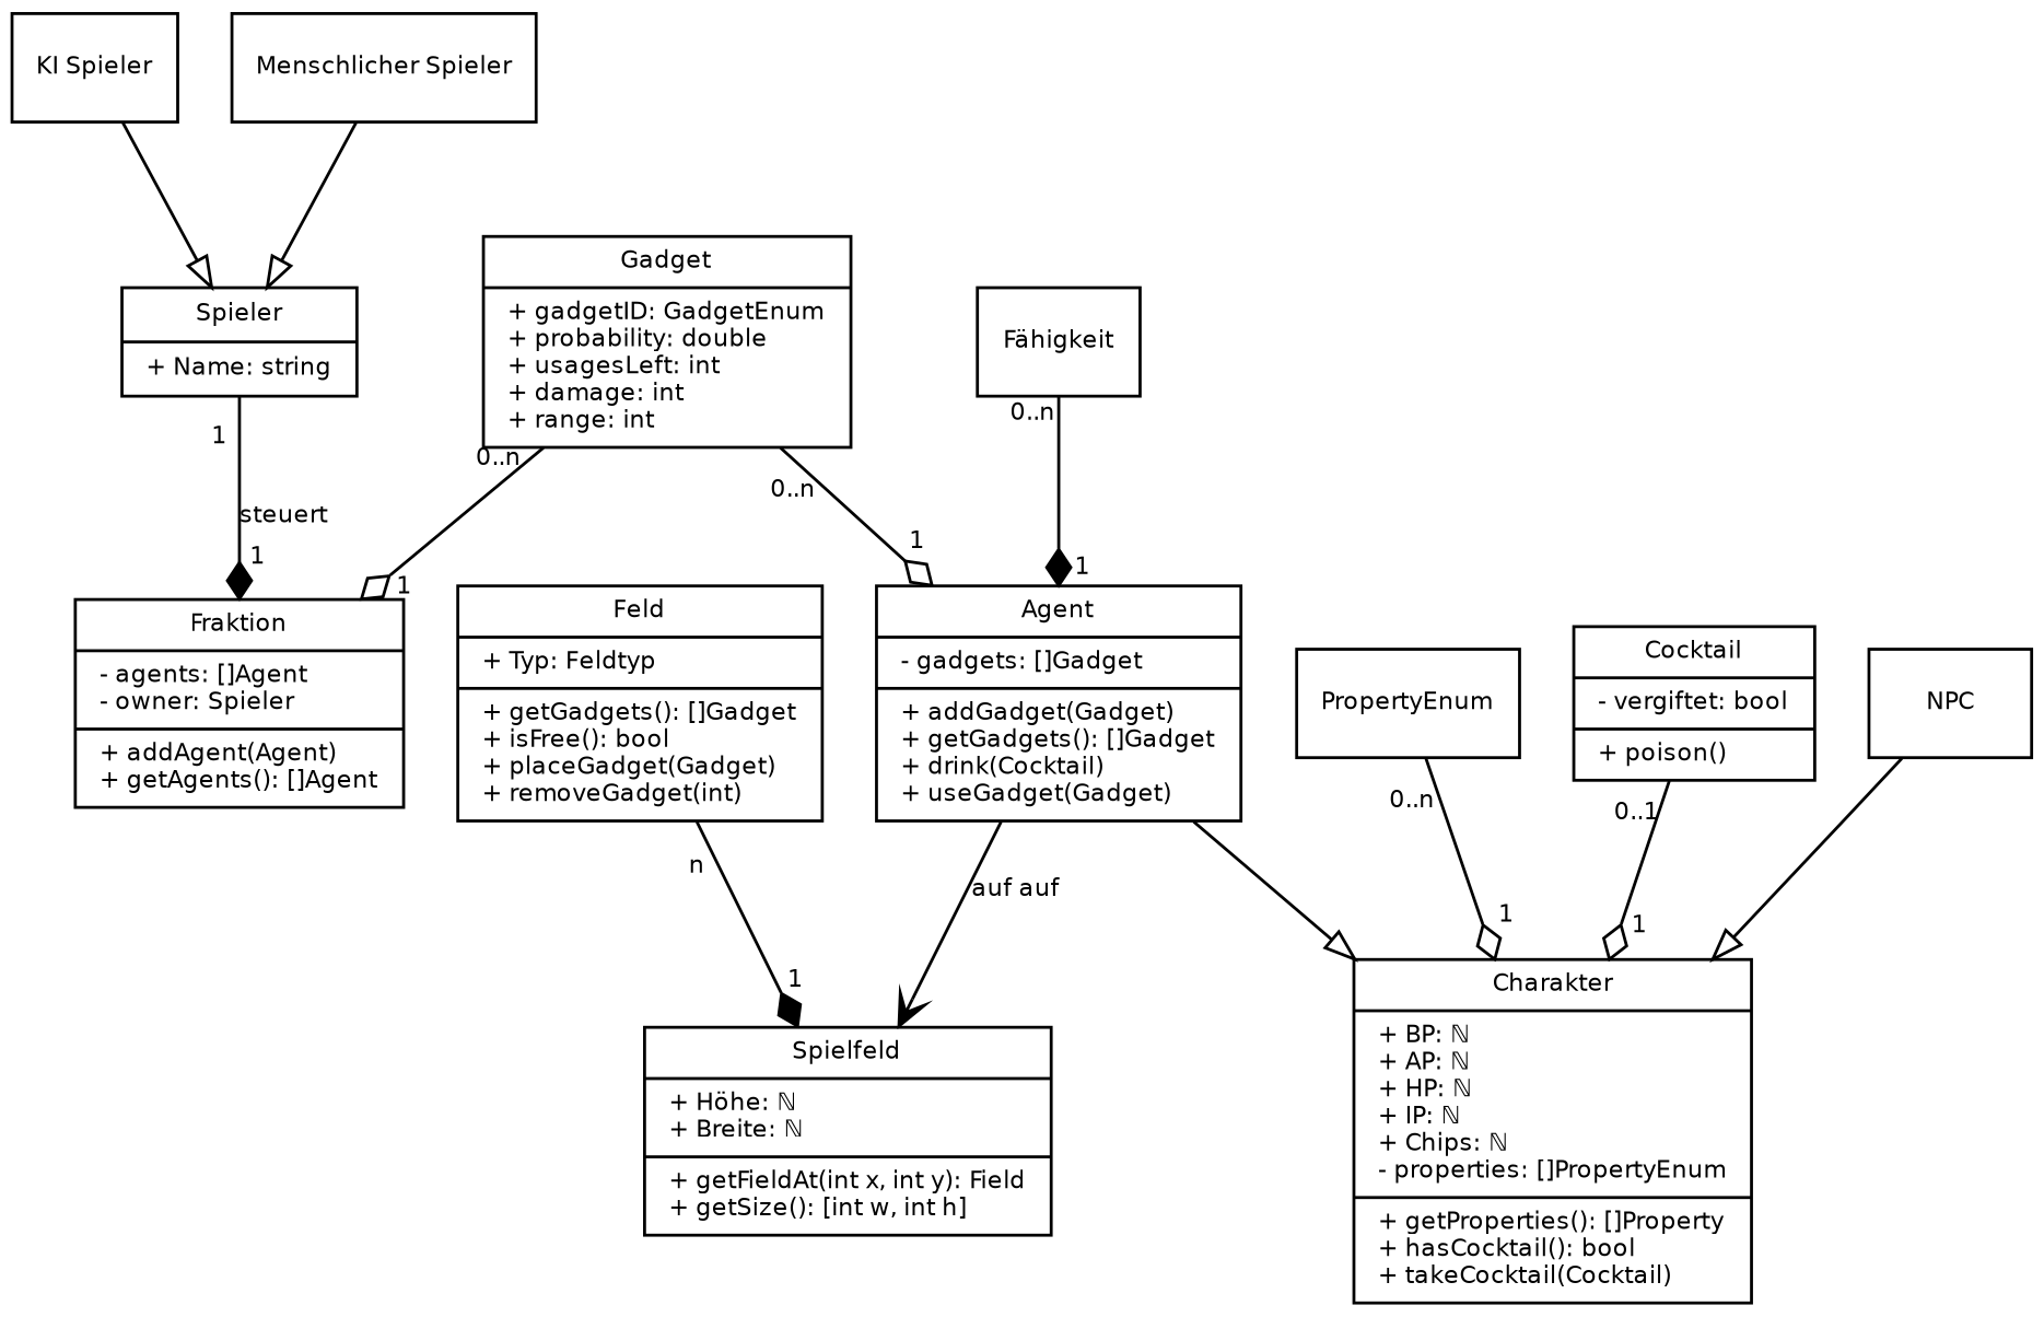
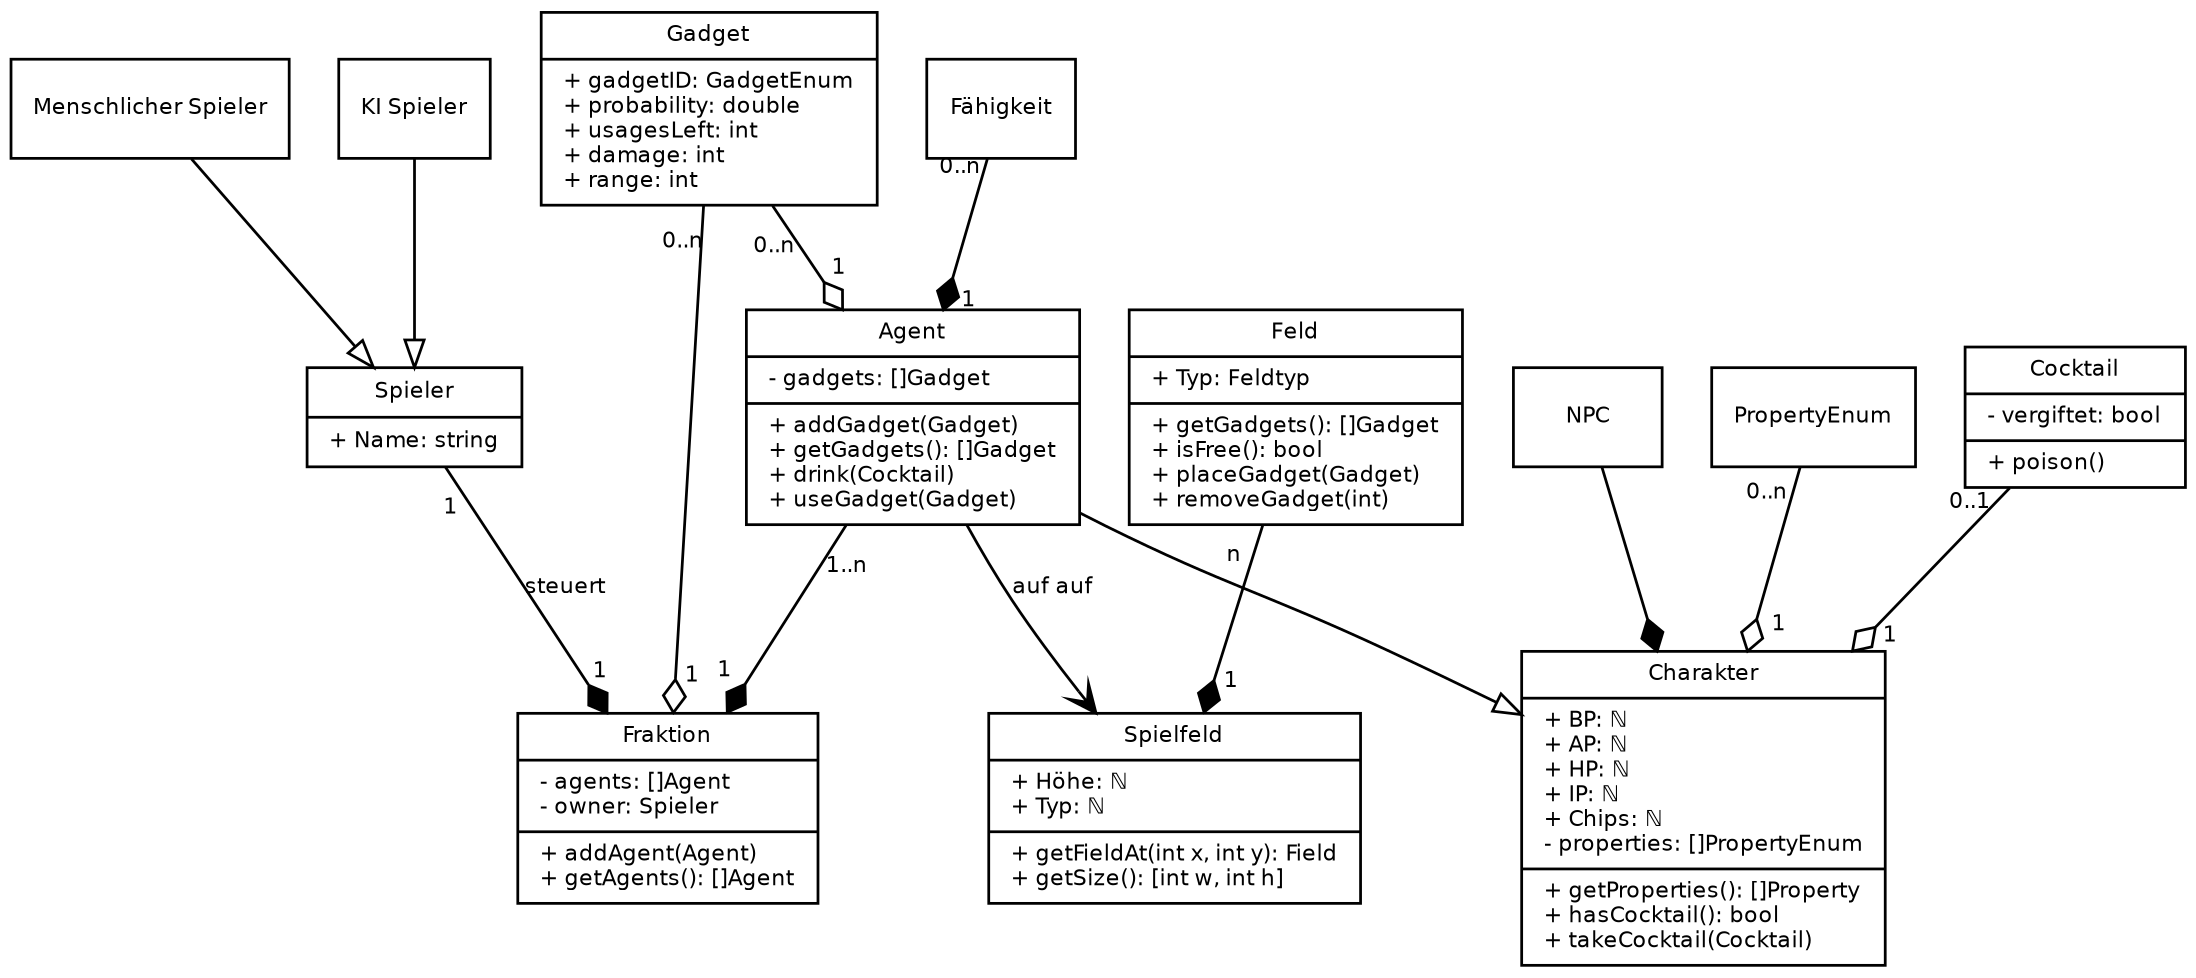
  digraph {
    fontname="Bitstream Vera Sans"
    fontsize=8
    node [fontname="Bitstream Vera Sans" fontsize=8 shape=record]
    edge [arrowhead=diamond fontname="Bitstream Vera Sans" fontsize=8 headlabel=1 labeldistance=1.5]
    n1 [label="{Spieler|+ Name: string\l}"]
    n2 [label="{Fraktion|- agents: []Agent\l- owner: Spieler\l|+ addAgent(Agent)\l+ getAgents(): []Agent\l}"]
    n3 [label="{KI Spieler}"]
    n4 [label="{Menschlicher Spieler}"]
-   n5 [label="{Spielfeld|+ Höhe: ℕ\l+ Breite: ℕ\l|+ getFieldAt(int x, int y): Field\l+ getSize(): [int w, int h]\l}"]
+   n5 [label="{Spielfeld|+ Höhe: ℕ\l+ Typ: ℕ\l|+ getFieldAt(int x, int y): Field\l+ getSize(): [int w, int h]\l}"]
    n6 [label="{Feld|+ Typ: Feldtyp\l|+ getGadgets(): []Gadget\l+ isFree(): bool\l+ placeGadget(Gadget)\l+ removeGadget(int)\l}"]
    n7 [label="{Charakter|+ BP: ℕ\l+ AP: ℕ\l+ HP: ℕ\l+ IP: ℕ\l+ Chips: ℕ\l- properties: []PropertyEnum\l|+ getProperties(): []Property\l+ hasCocktail(): bool\l+ takeCocktail(Cocktail)\l}"]
    n8 [label="{Agent|- gadgets: []Gadget\l|+ addGadget(Gadget)\l+ getGadgets(): []Gadget\l+ drink(Cocktail)\l+ useGadget(Gadget)\l}"]
    NPC
    n10 [label="{Gadget|+ gadgetID: GadgetEnum\l+ probability: double\l+ usagesLeft: int\l+ damage: int\l+ range: int\l}"]
    "Fähigkeit"
    PropertyEnum
    n13 [label="{Cocktail|- vergiftet: bool\l|+ poison()\l}"]
    n1 -> n2 [label=steuert taillabel=1]
    n3 -> n1 [arrowhead=onormal headlabel=""]
    n4 -> n1 [arrowhead=onormal headlabel=""]
    n6 -> n5 [taillabel=n]
+   n8 -> n2 [labelangle=35 taillabel="1..n"]
    n8 -> n5 [arrowhead=vee label="auf auf" headlabel=""]
    n8 -> n7 [arrowhead=onormal headlabel=""]
-   NPC -> n7 [arrowhead=onormal headlabel=""]
+   NPC -> n7 [headlabel=""]
    n10 -> n2 [arrowhead=odiamond taillabel="0..n"]
    n10 -> n8 [arrowhead=odiamond labelangle=-30 taillabel="0..n"]
    "Fähigkeit" -> n8 [labelangle=-55 labeldistance=1 taillabel="0..n"]
    PropertyEnum -> n7 [arrowhead=odiamond labelangle=-35 taillabel="0..n"]
    n13 -> n7 [arrowhead=odiamond taillabel="0..1"]
  }
